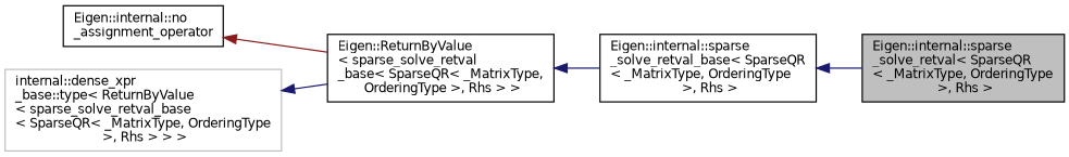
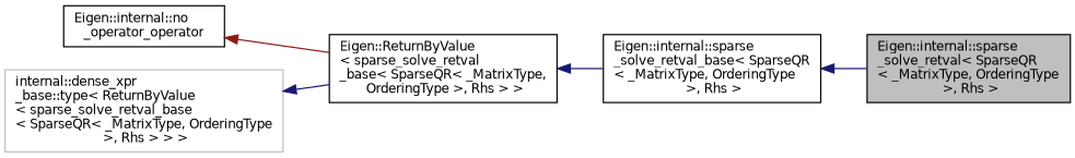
  digraph {
    rankdir=LR
    node [color=black fillcolor=white fontname=Helvetica fontsize=10 shape=record style=filled]
    edge [color=midnightblue dir=back fontname=Helvetica fontsize=10 labelfontname=Helvetica labelfontsize=10 style=solid]
    n1 [fillcolor=grey75 fontcolor=black height=0.2 label="Eigen::internal::sparse\l_solve_retval\< SparseQR\l\< _MatrixType, OrderingType\l \>, Rhs \>" width=0.4]
    n2 [height=0.2 label="Eigen::internal::sparse\l_solve_retval_base\< SparseQR\l\< _MatrixType, OrderingType\l \>, Rhs \>" width=0.4]
    n3 [height=0.2 label="Eigen::ReturnByValue\l\< sparse_solve_retval\l_base\< SparseQR\< _MatrixType,\l OrderingType \>, Rhs \> \>" width=0.4]
-   n4 [height=0.2 label="Eigen::internal::no\l_assignment_operator" width=0.4]
+   n4 [height=0.2 label="Eigen::internal::no\l_operator_operator" width=0.4]
    n5 [color=grey75 height=0.2 label="internal::dense_xpr\l_base::type\< ReturnByValue\l\< sparse_solve_retval_base\l\< SparseQR\< _MatrixType, OrderingType\l \>, Rhs \> \> \>" width=0.4]
    n2 -> n1
    n3 -> n2
    n4 -> n3 [color=firebrick4]
    n5 -> n3
  }
